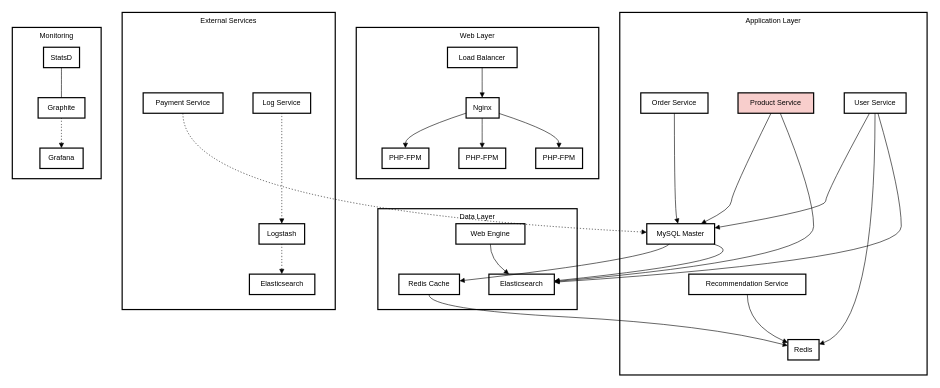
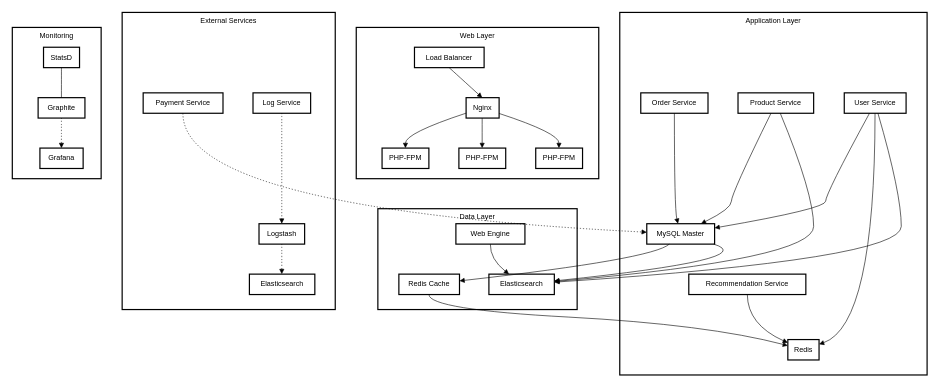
  <mxCell id="0" />
  <mxCell id="1" parent="0" />
  <mxCell id="2" value="Monitoring" style="whiteSpace=wrap;strokeWidth=2;verticalAlign=top;" vertex="1" parent="1"><mxGeometry y="45" width="148" height="252" as="geometry" x="20" /></mxCell>
  <mxCell id="3" value="Graphite" style="whiteSpace=wrap;strokeWidth=2;" vertex="1" parent="2"><mxGeometry x="43" y="117" width="78" height="34" as="geometry" /></mxCell>
  <mxCell id="4" value="StatsD" style="whiteSpace=wrap;strokeWidth=2;" vertex="1" parent="2"><mxGeometry x="52" y="33" width="60" height="34" as="geometry" /></mxCell>
  <mxCell id="5" value="Grafana" style="whiteSpace=wrap;strokeWidth=2;" vertex="1" parent="2"><mxGeometry x="46" y="201" width="72" height="34" as="geometry" /></mxCell>
  <mxCell id="6" value="" style="curved=1;startArrow=none;endArrow=none;exitX=0.498;exitY=1;entryX=0.498;entryY=0;" edge="1" parent="2" source="4" target="3"><mxGeometry relative="1" as="geometry"><Array as="points" /></mxGeometry></mxCell>
  <mxCell id="7" value="" style="curved=1;dashed=1;dashPattern=2 3;startArrow=none;endArrow=block;exitX=0.498;exitY=1;entryX=0.498;entryY=0;" edge="1" parent="2" source="3" target="5"><mxGeometry relative="1" as="geometry"><Array as="points" /></mxGeometry></mxCell>
  <mxCell id="8" value="External Services" style="whiteSpace=wrap;strokeWidth=2;verticalAlign=top;" vertex="1" parent="1"><mxGeometry x="203" width="355" height="495" as="geometry" y="20" /></mxCell>
  <mxCell id="9" value="Payment Service" style="whiteSpace=wrap;strokeWidth=2;" vertex="1" parent="1"><mxGeometry x="238" y="154" width="133" height="34" as="geometry" /></mxCell>
  <mxCell id="10" value="Log Service" style="whiteSpace=wrap;strokeWidth=2;" vertex="1" parent="1"><mxGeometry x="421" y="154" width="96" height="34" as="geometry" /></mxCell>
  <mxCell id="11" value="Logstash" style="whiteSpace=wrap;strokeWidth=2;" vertex="1" parent="1"><mxGeometry x="431" y="372" width="76" height="34" as="geometry" /></mxCell>
  <mxCell id="12" value="Elasticsearch" style="whiteSpace=wrap;strokeWidth=2;" vertex="1" parent="1"><mxGeometry x="415" y="456" width="109" height="34" as="geometry" /></mxCell>
  <mxCell id="13" value="Data Layer" style="whiteSpace=wrap;strokeWidth=2;verticalAlign=top;" vertex="1" parent="1"><mxGeometry x="629" y="347" width="332" height="168" as="geometry" /></mxCell>
  <mxCell id="14" value="Elasticsearch" style="whiteSpace=wrap;strokeWidth=2;" vertex="1" parent="1"><mxGeometry x="814" y="456" width="109" height="34" as="geometry" /></mxCell>
  <mxCell id="15" value="Web Engine" style="whiteSpace=wrap;strokeWidth=2;" vertex="1" parent="1"><mxGeometry x="759" y="372" width="115" height="34" as="geometry" /></mxCell>
  <mxCell id="16" value="Redis Cache" style="whiteSpace=wrap;strokeWidth=2;" vertex="1" parent="1"><mxGeometry x="664" y="456" width="101" height="34" as="geometry" /></mxCell>
  <mxCell id="17" value="Application Layer" style="whiteSpace=wrap;strokeWidth=2;verticalAlign=top;" vertex="1" parent="1"><mxGeometry x="1032" width="512" height="604" as="geometry" y="20" /></mxCell>
  <mxCell id="18" value="MySQL Master" style="whiteSpace=wrap;strokeWidth=2;" vertex="1" parent="1"><mxGeometry x="1077" y="372" width="113" height="34" as="geometry" /></mxCell>
  <mxCell id="19" value="Order Service" style="whiteSpace=wrap;strokeWidth=2;" vertex="1" parent="1"><mxGeometry x="1067" y="154" width="112" height="34" as="geometry" /></mxCell>
- <mxCell id="20" value="Product Service" style="whiteSpace=wrap;strokeWidth=2;fillColor=#f8cecc;" vertex="1" parent="1"><mxGeometry x="1229" y="154" width="126" height="34" as="geometry" /></mxCell>
+ <mxCell id="20" value="Product Service" style="whiteSpace=wrap;strokeWidth=2;" vertex="1" parent="1"><mxGeometry x="1229" y="154" width="126" height="34" as="geometry" /></mxCell>
  <mxCell id="21" value="User Service" style="whiteSpace=wrap;strokeWidth=2;" vertex="1" parent="1"><mxGeometry x="1406" y="154" width="103" height="34" as="geometry" /></mxCell>
  <mxCell id="22" value="Redis" style="whiteSpace=wrap;strokeWidth=2;" vertex="1" parent="1"><mxGeometry x="1312" y="565" width="52" height="34" as="geometry" /></mxCell>
  <mxCell id="23" value="Recommendation Service" style="whiteSpace=wrap;strokeWidth=2;" vertex="1" parent="1"><mxGeometry x="1147" y="456" width="195" height="34" as="geometry" /></mxCell>
  <mxCell id="24" value="Web Layer" style="whiteSpace=wrap;strokeWidth=2;verticalAlign=top;" vertex="1" parent="1"><mxGeometry x="593" y="45" width="404" height="252" as="geometry" /></mxCell>
  <mxCell id="25" value="Nginx" style="whiteSpace=wrap;strokeWidth=2;" vertex="1" parent="24"><mxGeometry x="183" y="117" width="55" height="34" as="geometry" /></mxCell>
- <mxCell id="26" value="Load Balancer" style="whiteSpace=wrap;strokeWidth=2;" vertex="1" parent="24"><mxGeometry x="152" y="33" width="116" height="34" as="geometry" /></mxCell>
+ <mxCell id="26" value="Load Balancer" style="whiteSpace=wrap;strokeWidth=2;" vertex="1" parent="24"><mxGeometry x="97" y="33" width="116" height="34" as="geometry" /></mxCell>
  <mxCell id="27" value="PHP-FPM" style="whiteSpace=wrap;strokeWidth=2;" vertex="1" parent="24"><mxGeometry x="43" y="201" width="78" height="34" as="geometry" /></mxCell>
  <mxCell id="28" value="PHP-FPM" style="whiteSpace=wrap;strokeWidth=2;" vertex="1" parent="24"><mxGeometry x="171" y="201" width="78" height="34" as="geometry" /></mxCell>
  <mxCell id="29" value="PHP-FPM" style="whiteSpace=wrap;strokeWidth=2;" vertex="1" parent="24"><mxGeometry x="299" y="201" width="78" height="34" as="geometry" /></mxCell>
  <mxCell id="30" value="" style="curved=1;startArrow=none;endArrow=block;exitX=0.498;exitY=1;entryX=0.487;entryY=0;" edge="1" parent="24" source="26" target="25"><mxGeometry relative="1" as="geometry"><Array as="points" /></mxGeometry></mxCell>
  <mxCell id="31" value="" style="curved=1;startArrow=none;endArrow=block;exitX=-0.009;exitY=0.764;entryX=0.499;entryY=0;" edge="1" parent="24" source="25" target="27"><mxGeometry relative="1" as="geometry"><Array as="points"><mxPoint x="82" y="176" /></Array></mxGeometry></mxCell>
  <mxCell id="32" value="" style="curved=1;startArrow=none;endArrow=block;exitX=0.487;exitY=1;entryX=0.497;entryY=0;" edge="1" parent="24" source="25" target="28"><mxGeometry relative="1" as="geometry"><Array as="points" /></mxGeometry></mxCell>
  <mxCell id="33" value="" style="curved=1;startArrow=none;endArrow=block;exitX=0.983;exitY=0.764;entryX=0.495;entryY=0;" edge="1" parent="24" source="25" target="29"><mxGeometry relative="1" as="geometry"><Array as="points"><mxPoint x="338" y="176" /></Array></mxGeometry></mxCell>
  <mxCell id="34" value="" style="curved=1;startArrow=none;endArrow=block;exitX=0.5;exitY=1;entryX=0.46;entryY=0;" edge="1" parent="1" source="19" target="18"><mxGeometry relative="1" as="geometry"><Array as="points"><mxPoint x="1123" y="347" /></Array></mxGeometry></mxCell>
  <mxCell id="35" value="" style="curved=1;startArrow=none;endArrow=block;exitX=0.436;exitY=1;entryX=0.799;entryY=0;" edge="1" parent="1" source="20" target="18"><mxGeometry relative="1" as="geometry"><Array as="points"><mxPoint x="1218" y="322" /><mxPoint x="1218" y="347" /></Array></mxGeometry></mxCell>
  <mxCell id="36" value="" style="curved=1;startArrow=none;endArrow=block;exitX=0.408;exitY=1;entryX=0.994;entryY=0.212;" edge="1" parent="1" source="21" target="18"><mxGeometry relative="1" as="geometry"><Array as="points"><mxPoint x="1375" y="322" /><mxPoint x="1375" y="347" /></Array></mxGeometry></mxCell>
  <mxCell id="37" value="" style="curved=1;startArrow=none;endArrow=block;exitX=0.5;exitY=1;entryX=-0.001;entryY=0.155;" edge="1" parent="1" source="23" target="22"><mxGeometry relative="1" as="geometry"><Array as="points"><mxPoint x="1245" y="540" /></Array></mxGeometry></mxCell>
  <mxCell id="38" value="" style="curved=1;startArrow=none;endArrow=block;exitX=0.498;exitY=1;entryX=1.006;entryY=0.229;" edge="1" parent="1" source="21" target="22"><mxGeometry relative="1" as="geometry"><Array as="points"><mxPoint x="1457" y="540" /></Array></mxGeometry></mxCell>
  <mxCell id="39" value="" style="curved=1;startArrow=none;endArrow=block;exitX=0.499;exitY=1;entryX=0.307;entryY=0;" edge="1" parent="1" source="15" target="14"><mxGeometry relative="1" as="geometry"><Array as="points"><mxPoint x="816" y="431" /></Array></mxGeometry></mxCell>
  <mxCell id="40" value="" style="curved=1;startArrow=none;endArrow=block;exitX=0.496;exitY=1;entryX=-0.001;entryY=0.298;" edge="1" parent="1" source="16" target="22"><mxGeometry relative="1" as="geometry"><Array as="points"><mxPoint x="714" y="515" /><mxPoint x="1178" y="540" /></Array></mxGeometry></mxCell>
  <mxCell id="41" value="" style="curved=1;startArrow=none;endArrow=block;exitX=0.332;exitY=1;entryX=0.994;entryY=0.334;" edge="1" parent="1" source="18" target="16"><mxGeometry relative="1" as="geometry"><Array as="points"><mxPoint x="1087" y="431" /></Array></mxGeometry></mxCell>
  <mxCell id="42" value="" style="curved=1;startArrow=none;endArrow=block;exitX=0.987;exitY=1;entryX=0.999;entryY=0.333;" edge="1" parent="1" source="18" target="14"><mxGeometry relative="1" as="geometry"><Array as="points"><mxPoint x="1270" y="431" /></Array></mxGeometry></mxCell>
  <mxCell id="43" value="" style="curved=1;startArrow=none;endArrow=block;exitX=0.559;exitY=1;entryX=0.999;entryY=0.362;" edge="1" parent="1" source="20" target="14"><mxGeometry relative="1" as="geometry"><Array as="points"><mxPoint x="1355" y="322" /><mxPoint x="1355" y="431" /></Array></mxGeometry></mxCell>
  <mxCell id="44" value="" style="curved=1;startArrow=none;endArrow=block;exitX=0.545;exitY=1;entryX=0.999;entryY=0.394;" edge="1" parent="1" source="21" target="14"><mxGeometry relative="1" as="geometry"><Array as="points"><mxPoint x="1501" y="322" /><mxPoint x="1501" y="431" /></Array></mxGeometry></mxCell>
  <mxCell id="45" value="" style="curved=1;dashed=1;dashPattern=2 3;startArrow=none;endArrow=block;exitX=0.498;exitY=1;entryX=-0.003;entryY=0.416;" edge="1" parent="1" source="9" target="18"><mxGeometry relative="1" as="geometry"><Array as="points"><mxPoint x="304" y="347" /></Array></mxGeometry></mxCell>
  <mxCell id="46" value="" style="curved=1;dashed=1;dashPattern=2 3;startArrow=none;endArrow=block;exitX=0.499;exitY=1;entryX=0.499;entryY=0;" edge="1" parent="1" source="10" target="11"><mxGeometry relative="1" as="geometry"><Array as="points" /></mxGeometry></mxCell>
  <mxCell id="47" value="" style="curved=1;dashed=1;dashPattern=2 3;startArrow=none;endArrow=block;exitX=0.499;exitY=1;entryX=0.495;entryY=0;" edge="1" parent="1" source="11" target="12"><mxGeometry relative="1" as="geometry"><Array as="points" /></mxGeometry></mxCell>
